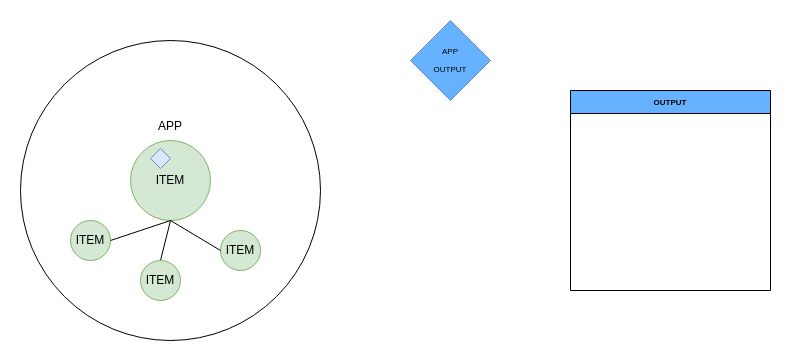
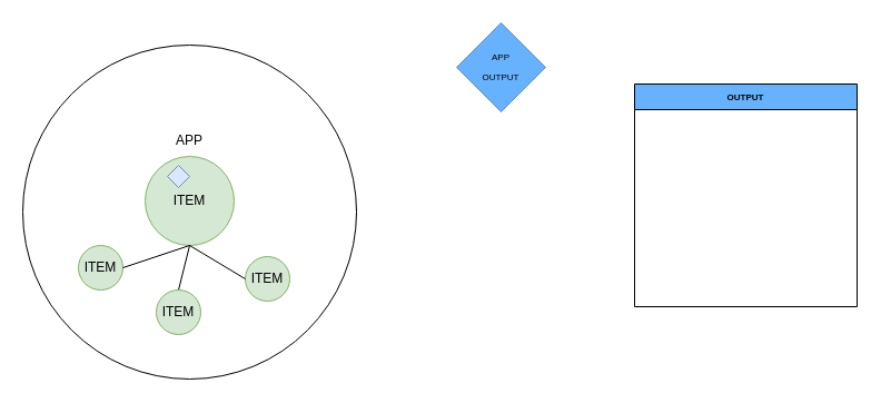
  <mxCell id="0" />
  <mxCell id="1" parent="0" />
  <mxCell id="2" value="APP&lt;br&gt;&lt;br&gt;&lt;br&gt;&lt;br&gt;&lt;br&gt;&lt;br&gt;&lt;br&gt;&lt;br&gt;&lt;br&gt;&lt;br&gt;" style="ellipse;whiteSpace=wrap;html=1;aspect=fixed;" vertex="1" parent="1"><mxGeometry x="20" y="40" width="300" height="300" as="geometry" /></mxCell>
  <mxCell id="3" value="ITEM" style="ellipse;whiteSpace=wrap;html=1;aspect=fixed;fillColor=#d5e8d4;strokeColor=#82b366;" vertex="1" parent="1"><mxGeometry x="130" y="140" width="80" height="80" as="geometry" /></mxCell>
  <mxCell id="4" style="edgeStyle=none;rounded=0;orthogonalLoop=1;jettySize=auto;html=1;exitX=0.5;exitY=1;exitDx=0;exitDy=0;entryX=0.5;entryY=0;entryDx=0;entryDy=0;endArrow=none;endFill=0;" edge="1" parent="1" source="3" target="5"><mxGeometry relative="1" as="geometry" /></mxCell>
  <mxCell id="5" value="ITEM" style="ellipse;whiteSpace=wrap;html=1;aspect=fixed;fillColor=#d5e8d4;strokeColor=#82b366;" vertex="1" parent="1"><mxGeometry x="140" y="260" width="40" height="40" as="geometry" /></mxCell>
  <mxCell id="6" value="ITEM" style="ellipse;whiteSpace=wrap;html=1;aspect=fixed;fillColor=#d5e8d4;strokeColor=#82b366;" vertex="1" parent="1"><mxGeometry x="70" y="220" width="40" height="40" as="geometry" /></mxCell>
  <mxCell id="7" value="ITEM" style="ellipse;whiteSpace=wrap;html=1;aspect=fixed;fillColor=#d5e8d4;strokeColor=#82b366;" vertex="1" parent="1"><mxGeometry x="220" y="230" width="40" height="40" as="geometry" /></mxCell>
  <mxCell id="8" value="" style="endArrow=none;html=1;rounded=0;entryX=0.5;entryY=1;entryDx=0;entryDy=0;exitX=1;exitY=0.5;exitDx=0;exitDy=0;" edge="1" parent="1" source="6" target="3"><mxGeometry width="50" height="50" relative="1" as="geometry"><mxPoint x="350" y="220" as="sourcePoint" /><mxPoint x="400" y="170" as="targetPoint" /></mxGeometry></mxCell>
  <mxCell id="9" value="" style="endArrow=none;html=1;rounded=0;exitX=0.5;exitY=1;exitDx=0;exitDy=0;entryX=0;entryY=0.5;entryDx=0;entryDy=0;" edge="1" parent="1" source="3" target="7"><mxGeometry width="50" height="50" relative="1" as="geometry"><mxPoint x="350" y="220" as="sourcePoint" /><mxPoint x="400" y="170" as="targetPoint" /></mxGeometry></mxCell>
  <mxCell id="10" value="" style="rhombus;whiteSpace=wrap;html=1;fontSize=8;fillColor=#dae8fc;strokeColor=#6c8ebf;" vertex="1" parent="1"><mxGeometry x="150" y="148" width="20" height="20" as="geometry" /></mxCell>
  <mxCell id="11" value="&lt;p style=&quot;font-size: 8px&quot;&gt;APP&lt;/p&gt;&lt;p style=&quot;font-size: 8px&quot;&gt;&lt;span&gt;OUTPUT&lt;/span&gt;&lt;/p&gt;" style="rhombus;whiteSpace=wrap;html=1;fillColor=#66B2FF;strokeColor=#6c8ebf;" vertex="1" parent="1"><mxGeometry x="410" y="20" width="80" height="80" as="geometry" /></mxCell>
- <mxCell id="12" value="OUTPUT" style="swimlane;fontSize=8;fillColor=#66B2FF;" vertex="1" parent="1"><mxGeometry x="570" y="90" width="200" height="200" as="geometry" /></mxCell>
+ <mxCell id="12" value="OUTPUT" style="swimlane;fontSize=8;fillColor=#66B2FF;" vertex="1" parent="1"><mxGeometry x="570" y="75" width="200" height="200" as="geometry" /></mxCell>
